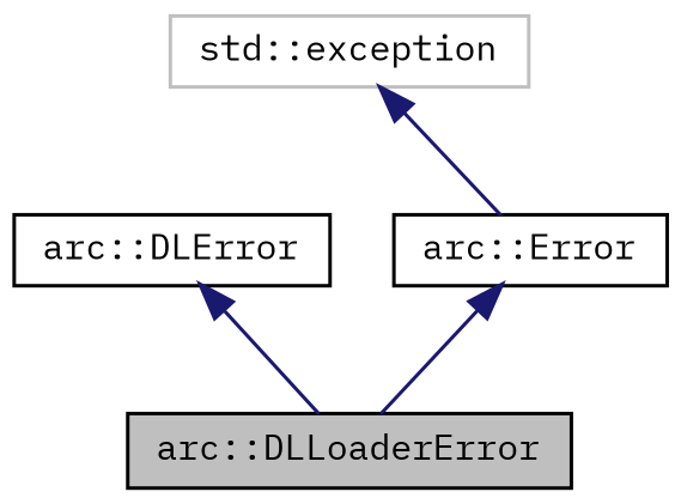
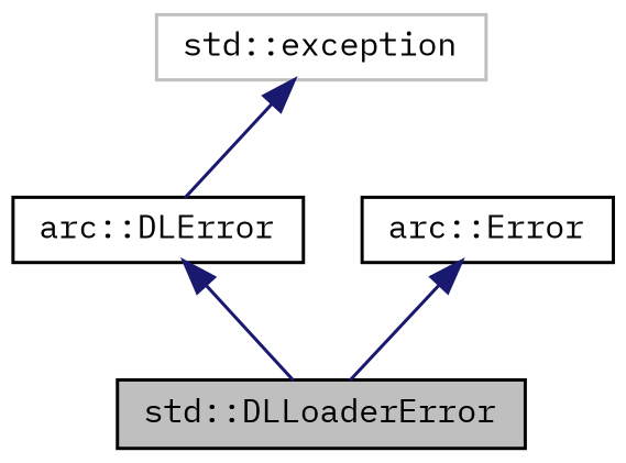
  digraph {
    fontname="IBM Plex Mono"
    node [color=black fillcolor=white fontname="IBM Plex Mono" fontsize=10 shape=record style=filled]
    edge [color=midnightblue dir=back fontname="IBM Plex Mono" fontsize=10 labelfontname=Helvetica labelfontsize=10 style=solid]
-   n1 [fillcolor=grey75 fontcolor=black height=0.2 label="arc::DLLoaderError" width=0.4]
+   n1 [fillcolor=grey75 fontcolor=black height=0.2 label="std::DLLoaderError" width=0.4]
    n2 [height=0.2 label="arc::DLError" width=0.4]
    n3 [height=0.2 label="arc::Error" width=0.4]
    n4 [color=grey75 height=0.2 label="std::exception" width=0.4]
    n2 -> n1
    n3 -> n1
-   n4 -> n3
+   n4 -> n2
  }
